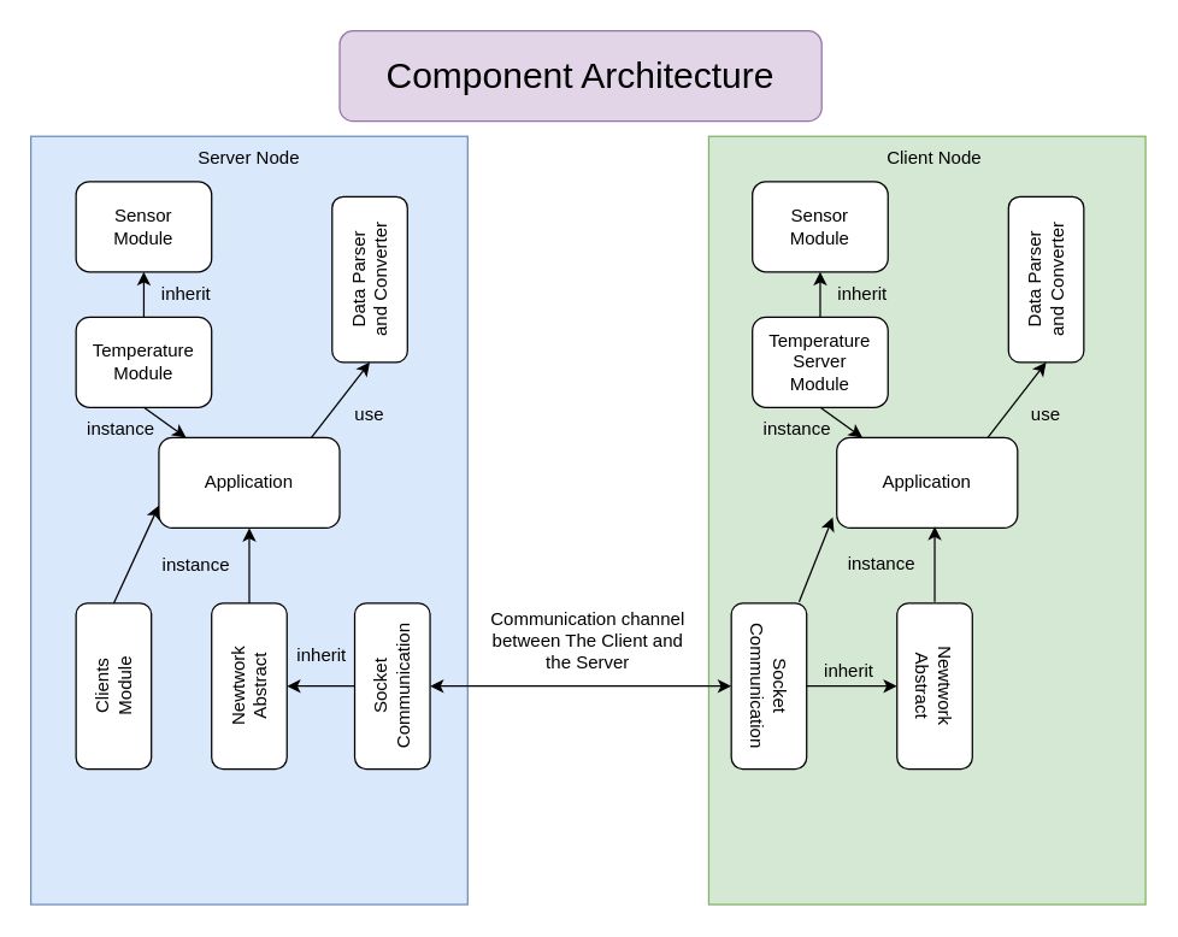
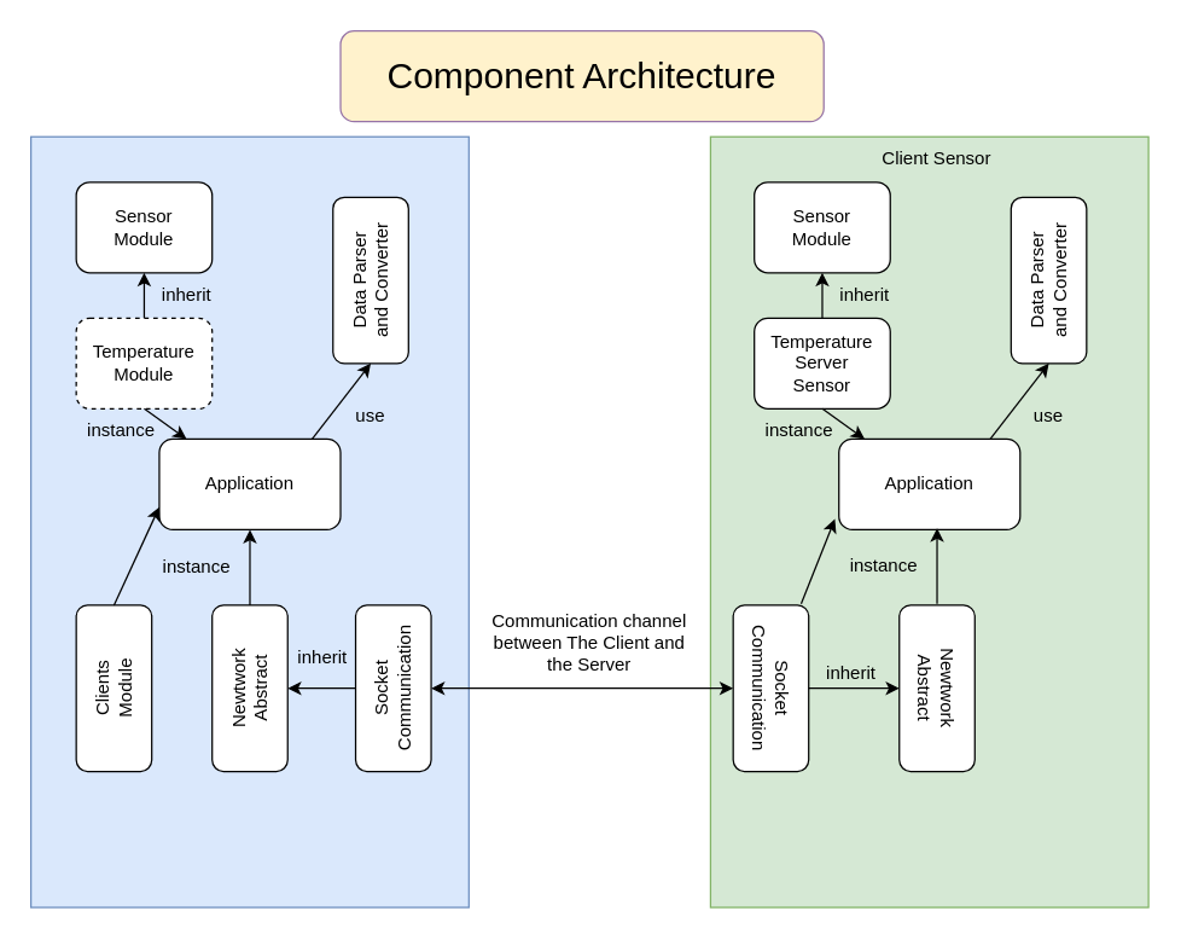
  <mxCell id="0" />
  <mxCell id="1" parent="0" />
  <mxCell id="2" value="" style="rounded=0;whiteSpace=wrap;html=1;fillColor=#dae8fc;strokeColor=#6c8ebf;" vertex="1" parent="1"><mxGeometry x="20" y="90" width="290" height="510" as="geometry" /></mxCell>
  <mxCell id="3" value="" style="rounded=0;whiteSpace=wrap;html=1;fillColor=#d5e8d4;strokeColor=#82b366;" vertex="1" parent="1"><mxGeometry x="470" y="90" width="290" height="510" as="geometry" /></mxCell>
  <mxCell id="4" value="Application" style="rounded=1;whiteSpace=wrap;html=1;" vertex="1" parent="1"><mxGeometry x="105" y="290" width="120" height="60" as="geometry" /></mxCell>
- <mxCell id="5" value="Server Node" style="text;html=1;strokeColor=none;fillColor=none;align=center;verticalAlign=middle;whiteSpace=wrap;rounded=0;" vertex="1" parent="1"><mxGeometry x="100" y="90" width="130" height="30" as="geometry" /></mxCell>
- <mxCell id="6" value="Temperature Module" style="rounded=1;whiteSpace=wrap;html=1;" vertex="1" parent="1"><mxGeometry x="50" y="210" width="90" height="60" as="geometry" /></mxCell>
+ <mxCell id="6" value="Temperature Module" style="rounded=1;whiteSpace=wrap;html=1;dashed=1;" vertex="1" parent="1"><mxGeometry x="50" y="210" width="90" height="60" as="geometry" /></mxCell>
  <mxCell id="7" value="Sensor &lt;br&gt;Module" style="rounded=1;whiteSpace=wrap;html=1;" vertex="1" parent="1"><mxGeometry x="50" y="120" width="90" height="60" as="geometry" /></mxCell>
  <mxCell id="8" value="" style="endArrow=classic;html=1;rounded=0;exitX=0.5;exitY=0;exitDx=0;exitDy=0;" edge="1" parent="1" source="6" target="7"><mxGeometry width="50" height="50" relative="1" as="geometry"><mxPoint x="360" y="270" as="sourcePoint" /><mxPoint x="410" y="220" as="targetPoint" /></mxGeometry></mxCell>
  <mxCell id="9" value="inherit&amp;nbsp;" style="text;html=1;strokeColor=none;fillColor=none;align=center;verticalAlign=middle;whiteSpace=wrap;rounded=0;" vertex="1" parent="1"><mxGeometry x="80" y="180" width="90" height="30" as="geometry" /></mxCell>
  <mxCell id="10" value="instance" style="text;html=1;strokeColor=none;fillColor=none;align=center;verticalAlign=middle;whiteSpace=wrap;rounded=0;" vertex="1" parent="1"><mxGeometry x="30" y="270" width="100" height="30" as="geometry" /></mxCell>
  <mxCell id="11" value="" style="endArrow=classic;html=1;rounded=0;exitX=0.5;exitY=1;exitDx=0;exitDy=0;" edge="1" parent="1" source="6" target="4"><mxGeometry width="50" height="50" relative="1" as="geometry"><mxPoint x="50" y="350" as="sourcePoint" /><mxPoint x="70" y="330" as="targetPoint" /></mxGeometry></mxCell>
  <mxCell id="12" value="" style="rounded=1;whiteSpace=wrap;html=1;" vertex="1" parent="1"><mxGeometry x="140" y="400" width="50" height="110" as="geometry" /></mxCell>
  <mxCell id="13" value="" style="endArrow=classic;html=1;rounded=0;entryX=0.5;entryY=1;entryDx=0;entryDy=0;exitX=0.5;exitY=0;exitDx=0;exitDy=0;" edge="1" parent="1" source="12" target="4"><mxGeometry width="50" height="50" relative="1" as="geometry"><mxPoint x="360" y="470" as="sourcePoint" /><mxPoint x="410" y="420" as="targetPoint" /></mxGeometry></mxCell>
  <mxCell id="14" value="instance" style="text;html=1;strokeColor=none;fillColor=none;align=center;verticalAlign=middle;whiteSpace=wrap;rounded=0;" vertex="1" parent="1"><mxGeometry x="80" y="360" width="100" height="30" as="geometry" /></mxCell>
  <mxCell id="15" value="Newtwork Abstract" style="text;html=1;strokeColor=none;fillColor=none;align=center;verticalAlign=middle;whiteSpace=wrap;rounded=0;rotation=270;" vertex="1" parent="1"><mxGeometry x="135" y="440" width="60" height="30" as="geometry" /></mxCell>
  <mxCell id="16" value="" style="rounded=1;whiteSpace=wrap;html=1;" vertex="1" parent="1"><mxGeometry x="235" y="400" width="50" height="110" as="geometry" /></mxCell>
  <mxCell id="17" value="Socket Communication" style="text;html=1;strokeColor=none;fillColor=none;align=center;verticalAlign=middle;whiteSpace=wrap;rounded=0;rotation=270;" vertex="1" parent="1"><mxGeometry x="230" y="440" width="60" height="30" as="geometry" /></mxCell>
  <mxCell id="18" value="" style="endArrow=classic;html=1;rounded=0;exitX=0;exitY=0.5;exitDx=0;exitDy=0;entryX=1;entryY=0.5;entryDx=0;entryDy=0;" edge="1" parent="1" source="16" target="12"><mxGeometry width="50" height="50" relative="1" as="geometry"><mxPoint x="360" y="350" as="sourcePoint" /><mxPoint x="410" y="300" as="targetPoint" /></mxGeometry></mxCell>
  <mxCell id="19" value="" style="rounded=1;whiteSpace=wrap;html=1;" vertex="1" parent="1"><mxGeometry x="220" y="130" width="50" height="110" as="geometry" /></mxCell>
  <mxCell id="20" value="Data Parser and Converter" style="text;html=1;strokeColor=none;fillColor=none;align=center;verticalAlign=middle;whiteSpace=wrap;rounded=0;rotation=270;" vertex="1" parent="1"><mxGeometry x="205" y="170" width="80" height="30" as="geometry" /></mxCell>
  <mxCell id="21" value="" style="endArrow=classic;html=1;rounded=0;exitX=0.842;exitY=0.003;exitDx=0;exitDy=0;exitPerimeter=0;entryX=0.5;entryY=1;entryDx=0;entryDy=0;" edge="1" parent="1" source="4" target="19"><mxGeometry width="50" height="50" relative="1" as="geometry"><mxPoint x="360" y="330" as="sourcePoint" /><mxPoint x="410" y="280" as="targetPoint" /></mxGeometry></mxCell>
  <mxCell id="22" value="use" style="text;html=1;strokeColor=none;fillColor=none;align=center;verticalAlign=middle;whiteSpace=wrap;rounded=0;" vertex="1" parent="1"><mxGeometry x="215" y="260" width="60" height="30" as="geometry" /></mxCell>
  <mxCell id="23" value="inherit&amp;nbsp;" style="text;html=1;strokeColor=none;fillColor=none;align=center;verticalAlign=middle;whiteSpace=wrap;rounded=0;" vertex="1" parent="1"><mxGeometry x="170" y="420" width="90" height="30" as="geometry" /></mxCell>
  <mxCell id="24" value="" style="rounded=1;whiteSpace=wrap;html=1;" vertex="1" parent="1"><mxGeometry x="50" y="400" width="50" height="110" as="geometry" /></mxCell>
  <mxCell id="25" value="Clients Module" style="text;html=1;strokeColor=none;fillColor=none;align=center;verticalAlign=middle;whiteSpace=wrap;rounded=0;rotation=270;" vertex="1" parent="1"><mxGeometry x="45" y="440" width="60" height="30" as="geometry" /></mxCell>
  <mxCell id="26" value="" style="endArrow=classic;html=1;rounded=0;exitX=0.5;exitY=0;exitDx=0;exitDy=0;entryX=0;entryY=0.75;entryDx=0;entryDy=0;" edge="1" parent="1" source="24" target="4"><mxGeometry width="50" height="50" relative="1" as="geometry"><mxPoint x="360" y="320" as="sourcePoint" /><mxPoint x="410" y="270" as="targetPoint" /></mxGeometry></mxCell>
- <mxCell id="27" value="Client Node" style="text;html=1;strokeColor=none;fillColor=none;align=center;verticalAlign=middle;whiteSpace=wrap;rounded=0;" vertex="1" parent="1"><mxGeometry x="555" y="90" width="130" height="30" as="geometry" /></mxCell>
+ <mxCell id="27" value="Client Sensor" style="text;html=1;strokeColor=none;fillColor=none;align=center;verticalAlign=middle;whiteSpace=wrap;rounded=0;" vertex="1" parent="1"><mxGeometry x="555" y="90" width="130" height="30" as="geometry" /></mxCell>
  <mxCell id="28" value="Application" style="rounded=1;whiteSpace=wrap;html=1;" vertex="1" parent="1"><mxGeometry x="555" y="290" width="120" height="60" as="geometry" /></mxCell>
  <mxCell id="29" value="" style="rounded=1;whiteSpace=wrap;html=1;" vertex="1" parent="1"><mxGeometry x="595" y="400" width="50" height="110" as="geometry" /></mxCell>
  <mxCell id="30" value="Newtwork Abstract" style="text;html=1;strokeColor=none;fillColor=none;align=center;verticalAlign=middle;whiteSpace=wrap;rounded=0;rotation=90;" vertex="1" parent="1"><mxGeometry x="590" y="440" width="60" height="30" as="geometry" /></mxCell>
  <mxCell id="31" value="" style="rounded=1;whiteSpace=wrap;html=1;" vertex="1" parent="1"><mxGeometry x="485" y="400" width="50" height="110" as="geometry" /></mxCell>
  <mxCell id="32" value="Socket Communication" style="text;html=1;strokeColor=none;fillColor=none;align=center;verticalAlign=middle;whiteSpace=wrap;rounded=0;rotation=90;" vertex="1" parent="1"><mxGeometry x="480" y="440" width="60" height="30" as="geometry" /></mxCell>
  <mxCell id="33" value="" style="endArrow=classic;html=1;rounded=0;exitX=1;exitY=0.5;exitDx=0;exitDy=0;entryX=0;entryY=0.5;entryDx=0;entryDy=0;" edge="1" parent="1" source="31" target="29"><mxGeometry width="50" height="50" relative="1" as="geometry"><mxPoint x="610" y="350" as="sourcePoint" /><mxPoint x="605" y="455" as="targetPoint" /></mxGeometry></mxCell>
  <mxCell id="34" value="inherit&amp;nbsp;" style="text;html=1;strokeColor=none;fillColor=none;align=center;verticalAlign=middle;whiteSpace=wrap;rounded=0;" vertex="1" parent="1"><mxGeometry x="520" y="430" width="90" height="30" as="geometry" /></mxCell>
  <mxCell id="35" value="" style="endArrow=classic;startArrow=classic;html=1;rounded=0;exitX=1;exitY=0.5;exitDx=0;exitDy=0;entryX=0;entryY=0.5;entryDx=0;entryDy=0;" edge="1" parent="1" source="16" target="31"><mxGeometry width="50" height="50" relative="1" as="geometry"><mxPoint x="360" y="420" as="sourcePoint" /><mxPoint x="410" y="370" as="targetPoint" /></mxGeometry></mxCell>
  <mxCell id="36" value="Communication channel between The Client and the Server" style="text;html=1;strokeColor=none;fillColor=none;align=center;verticalAlign=middle;whiteSpace=wrap;rounded=0;" vertex="1" parent="1"><mxGeometry x="320" y="410" width="140" height="30" as="geometry" /></mxCell>
- <mxCell id="37" value="Temperature Server &lt;br&gt;Module" style="rounded=1;whiteSpace=wrap;html=1;" vertex="1" parent="1"><mxGeometry x="499" y="210" width="90" height="60" as="geometry" /></mxCell>
+ <mxCell id="37" value="Temperature Server &lt;br&gt;Sensor" style="rounded=1;whiteSpace=wrap;html=1;" vertex="1" parent="1"><mxGeometry x="499" y="210" width="90" height="60" as="geometry" /></mxCell>
  <mxCell id="38" value="Sensor &lt;br&gt;Module" style="rounded=1;whiteSpace=wrap;html=1;" vertex="1" parent="1"><mxGeometry x="499" y="120" width="90" height="60" as="geometry" /></mxCell>
  <mxCell id="39" value="" style="endArrow=classic;html=1;rounded=0;exitX=0.5;exitY=0;exitDx=0;exitDy=0;" edge="1" parent="1" source="37" target="38"><mxGeometry width="50" height="50" relative="1" as="geometry"><mxPoint x="809" y="270" as="sourcePoint" /><mxPoint x="859" y="220" as="targetPoint" /></mxGeometry></mxCell>
  <mxCell id="40" value="inherit&amp;nbsp;" style="text;html=1;strokeColor=none;fillColor=none;align=center;verticalAlign=middle;whiteSpace=wrap;rounded=0;" vertex="1" parent="1"><mxGeometry x="529" y="180" width="90" height="30" as="geometry" /></mxCell>
  <mxCell id="41" value="instance" style="text;html=1;strokeColor=none;fillColor=none;align=center;verticalAlign=middle;whiteSpace=wrap;rounded=0;" vertex="1" parent="1"><mxGeometry x="479" y="270" width="100" height="30" as="geometry" /></mxCell>
  <mxCell id="42" value="" style="endArrow=classic;html=1;rounded=0;exitX=0.5;exitY=1;exitDx=0;exitDy=0;" edge="1" parent="1" source="37"><mxGeometry width="50" height="50" relative="1" as="geometry"><mxPoint x="499" y="350" as="sourcePoint" /><mxPoint x="572" y="290" as="targetPoint" /></mxGeometry></mxCell>
  <mxCell id="43" value="" style="rounded=1;whiteSpace=wrap;html=1;" vertex="1" parent="1"><mxGeometry x="669" y="130" width="50" height="110" as="geometry" /></mxCell>
  <mxCell id="44" value="Data Parser and Converter" style="text;html=1;strokeColor=none;fillColor=none;align=center;verticalAlign=middle;whiteSpace=wrap;rounded=0;rotation=270;" vertex="1" parent="1"><mxGeometry x="654" y="170" width="80" height="30" as="geometry" /></mxCell>
  <mxCell id="45" value="" style="endArrow=classic;html=1;rounded=0;exitX=0.842;exitY=0.003;exitDx=0;exitDy=0;exitPerimeter=0;entryX=0.5;entryY=1;entryDx=0;entryDy=0;" edge="1" parent="1" target="43"><mxGeometry width="50" height="50" relative="1" as="geometry"><mxPoint x="655.04" y="290.18" as="sourcePoint" /><mxPoint x="859" y="280" as="targetPoint" /></mxGeometry></mxCell>
  <mxCell id="46" value="use" style="text;html=1;strokeColor=none;fillColor=none;align=center;verticalAlign=middle;whiteSpace=wrap;rounded=0;" vertex="1" parent="1"><mxGeometry x="664" y="260" width="60" height="30" as="geometry" /></mxCell>
  <mxCell id="47" value="" style="endArrow=classic;html=1;rounded=0;entryX=0.5;entryY=1;entryDx=0;entryDy=0;exitX=0.5;exitY=0;exitDx=0;exitDy=0;" edge="1" parent="1"><mxGeometry width="50" height="50" relative="1" as="geometry"><mxPoint x="620" y="399" as="sourcePoint" /><mxPoint x="620" y="349" as="targetPoint" /></mxGeometry></mxCell>
  <mxCell id="48" value="instance" style="text;html=1;strokeColor=none;fillColor=none;align=center;verticalAlign=middle;whiteSpace=wrap;rounded=0;" vertex="1" parent="1"><mxGeometry x="535" y="359" width="100" height="30" as="geometry" /></mxCell>
  <mxCell id="49" value="" style="endArrow=classic;html=1;rounded=0;exitX=0.5;exitY=0;exitDx=0;exitDy=0;entryX=-0.022;entryY=0.883;entryDx=0;entryDy=0;entryPerimeter=0;" edge="1" parent="1" target="28"><mxGeometry width="50" height="50" relative="1" as="geometry"><mxPoint x="530" y="399" as="sourcePoint" /><mxPoint x="550" y="334" as="targetPoint" /></mxGeometry></mxCell>
- <mxCell id="50" value="&lt;font style=&quot;font-size: 24px;&quot;&gt;Component Architecture&lt;/font&gt;" style="rounded=1;whiteSpace=wrap;html=1;fillColor=#e1d5e7;strokeColor=#9673a6;" vertex="1" parent="1"><mxGeometry x="225" y="20" width="320" height="60" as="geometry" /></mxCell>
+ <mxCell id="50" value="&lt;font style=&quot;font-size: 24px;&quot;&gt;Component Architecture&lt;/font&gt;" style="rounded=1;whiteSpace=wrap;html=1;fillColor=#fff2cc;strokeColor=#9673a6;" vertex="1" parent="1"><mxGeometry x="225" y="20" width="320" height="60" as="geometry" /></mxCell>
